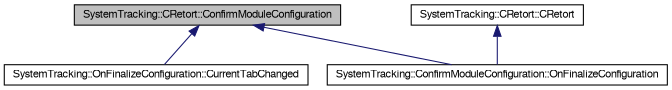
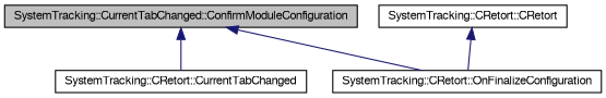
  digraph {
    rankdir=TB
    node [color=black fillcolor=white fontname=FreeSans fontsize=10 shape=record style=filled]
    edge [color=midnightblue dir=back fontname=FreeSans fontsize=10 labelfontname=FreeSans labelfontsize=10 style=solid]
-   n1 [fillcolor=grey75 fontcolor=black height=0.2 label="SystemTracking::CRetort::ConfirmModuleConfiguration" width=0.4]
-   n2 [height=0.2 label="SystemTracking::OnFinalizeConfiguration::CurrentTabChanged" width=0.4]
-   n3 [height=0.2 label="SystemTracking::ConfirmModuleConfiguration::OnFinalizeConfiguration" width=0.4]
+   n1 [fillcolor=grey75 fontcolor=black height=0.2 label="SystemTracking::CurrentTabChanged::ConfirmModuleConfiguration" width=0.4]
+   n2 [height=0.2 label="SystemTracking::CRetort::CurrentTabChanged" width=0.4]
+   n3 [height=0.2 label="SystemTracking::CRetort::OnFinalizeConfiguration" width=0.4]
    n4 [height=0.2 label="SystemTracking::CRetort::CRetort" width=0.4]
    n1 -> n2
    n1 -> n3
    n4 -> n3
  }
